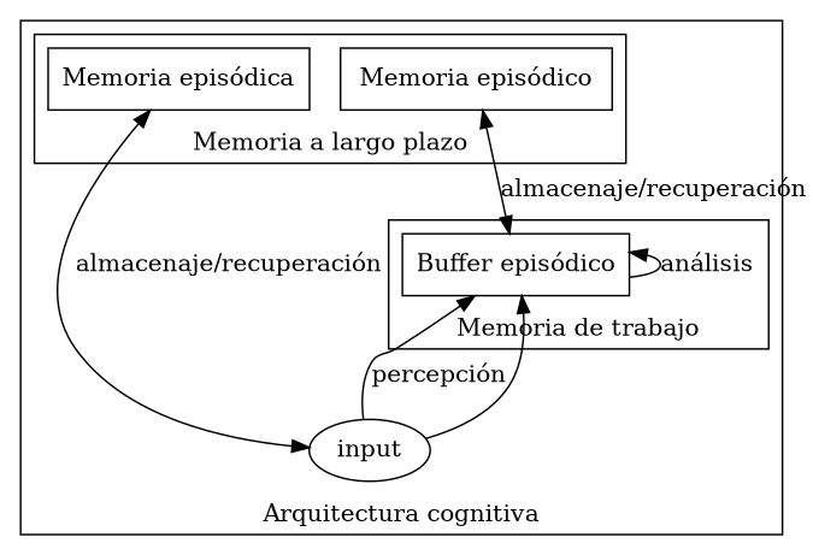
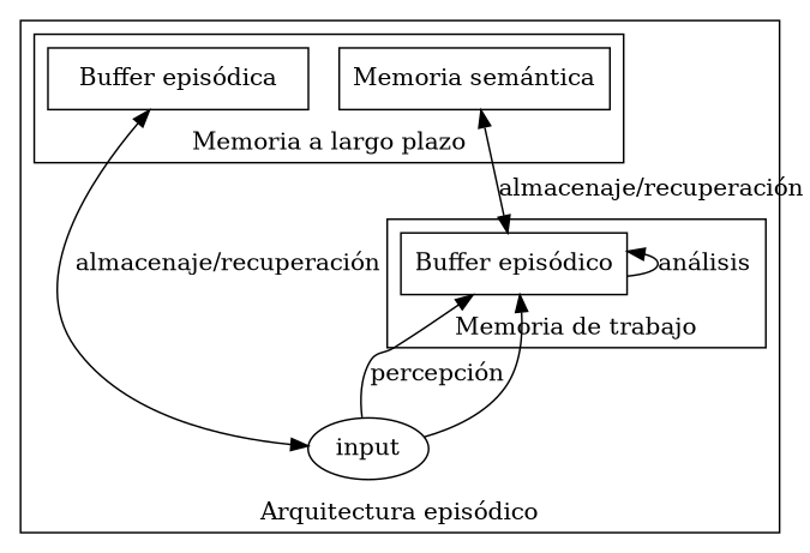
  digraph {
    compound=true
    rankdir=BT
    node [shape=box]
-   n1 [label="Memoria episódica"]
-   n2 [label="Memoria episódico"]
+   n1 [label="Buffer episódica"]
+   n2 [label="Memoria semántica"]
    n3 [label="Buffer episódico"]
    input [shape=""]
    subgraph cluster_1 {
-     label="Arquitectura cognitiva"
+     label="Arquitectura episódico"
      input
      subgraph cluster_2 {
        label="Memoria a largo plazo"
        n1
        n2
      }
      subgraph cluster_3 {
        label="Memoria de trabajo"
        n3
      }
    }
    n3 -> n2 [dir=both label="almacenaje/recuperación"]
    n3 -> n3 [label="análisis"]
    input -> n1 [dir=both label="almacenaje/recuperación"]
    input -> n3 [label="percepción"]
    input -> n3
  }
